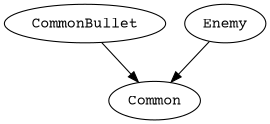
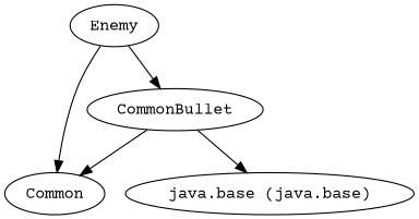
  digraph {
    fontname="Courier Prime"
    node [fontname="Courier Prime"]
    edge [fontname="Courier Prime"]
    CommonBullet
    Common
+   "java.base (java.base)"
    Enemy
    CommonBullet -> Common
+   CommonBullet -> "java.base (java.base)"
+   Enemy -> CommonBullet
    Enemy -> Common
  }
